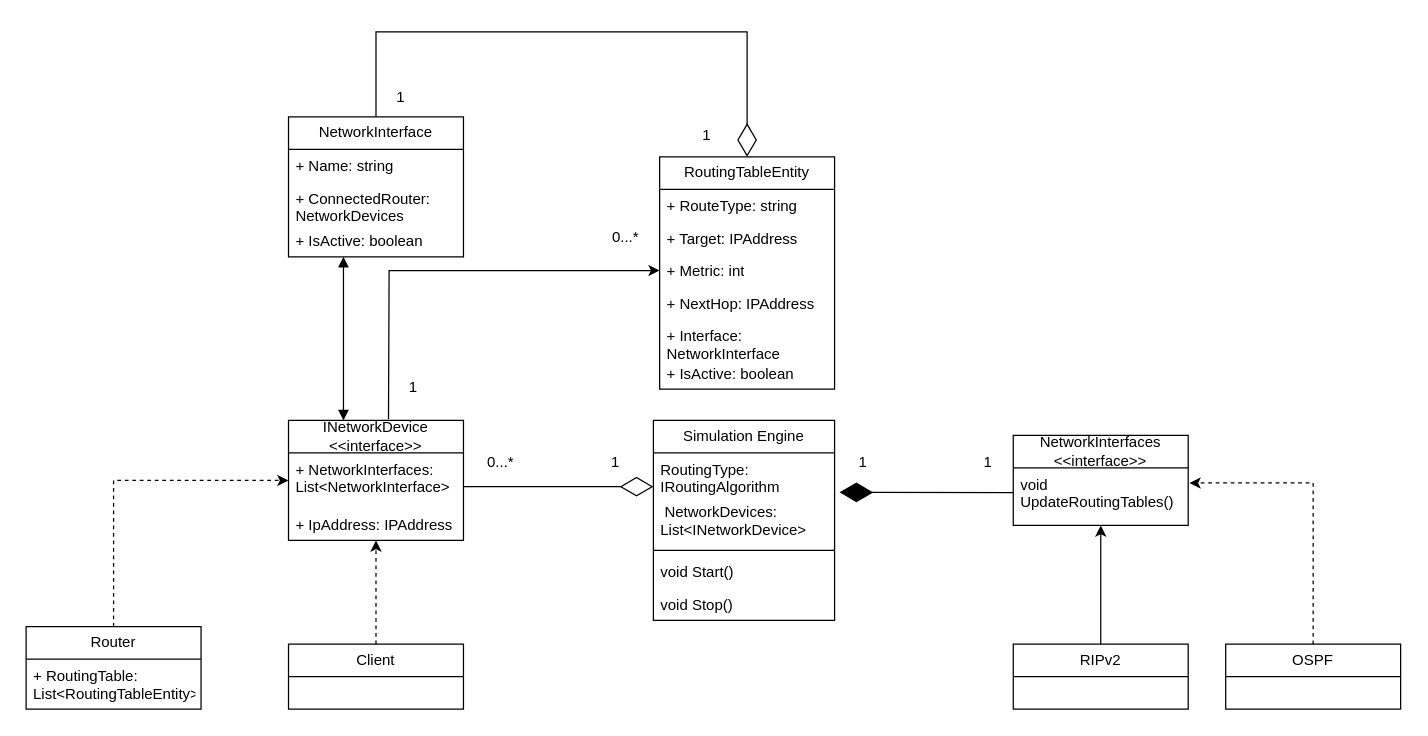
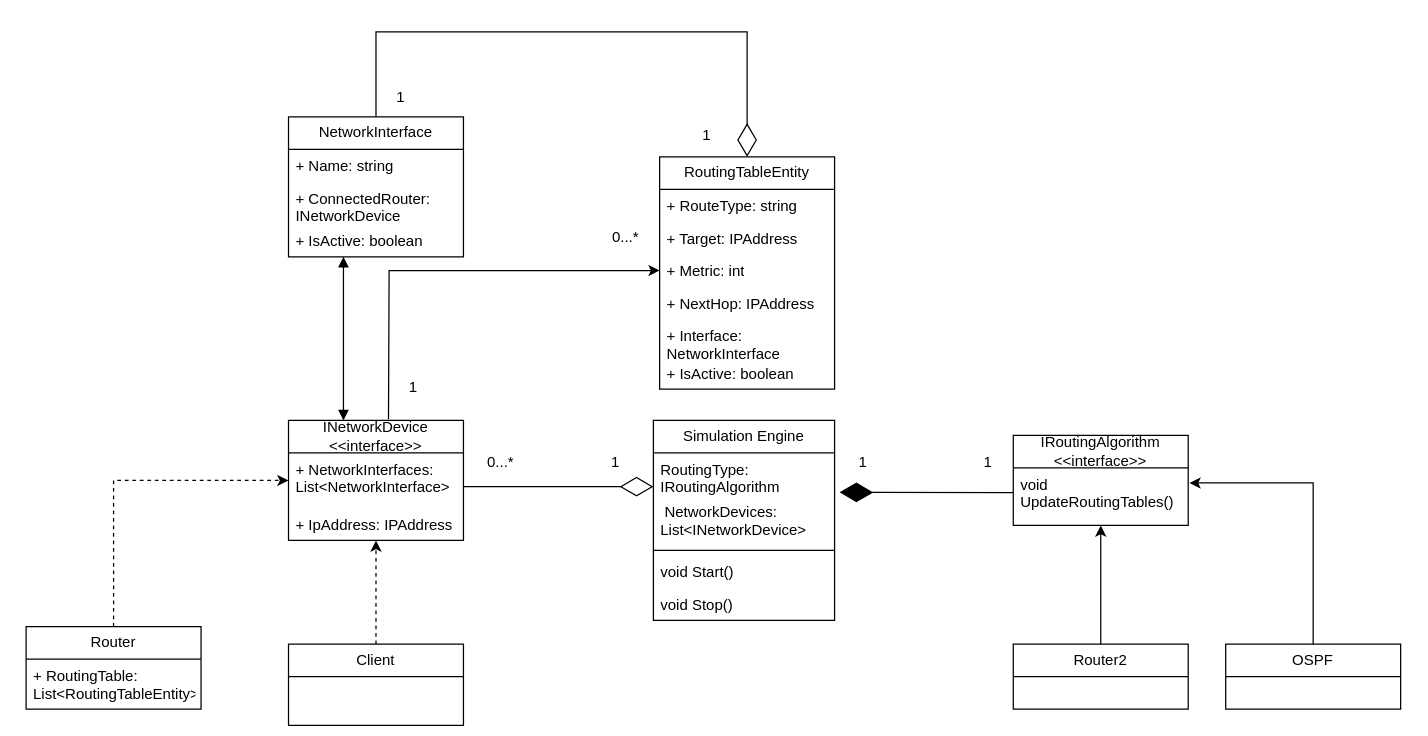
  <mxCell id="0" />
  <mxCell id="1" parent="0" />
  <mxCell id="2" value="Simulation Engine" style="swimlane;fontStyle=0;childLayout=stackLayout;horizontal=1;startSize=26;fillColor=none;horizontalStack=0;resizeParent=1;resizeParentMax=0;resizeLast=0;collapsible=1;marginBottom=0;whiteSpace=wrap;html=1;" vertex="1" parent="1"><mxGeometry x="522" y="331" width="145" height="160" as="geometry" /></mxCell>
  <mxCell id="3" value="RoutingType: IRoutingAlgorithm" style="text;strokeColor=none;fillColor=none;align=left;verticalAlign=top;spacingLeft=4;spacingRight=4;overflow=hidden;rotatable=0;points=[[0,0.5],[1,0.5]];portConstraint=eastwest;whiteSpace=wrap;html=1;" vertex="1" parent="2"><mxGeometry y="26" width="145" height="34" as="geometry" /></mxCell>
  <mxCell id="4" value="&amp;nbsp;NetworkDevices: List&amp;lt;INetworkDevice&amp;gt;" style="text;strokeColor=none;fillColor=none;align=left;verticalAlign=top;spacingLeft=4;spacingRight=4;overflow=hidden;rotatable=0;points=[[0,0.5],[1,0.5]];portConstraint=eastwest;whiteSpace=wrap;html=1;" vertex="1" parent="2"><mxGeometry y="60" width="145" height="40" as="geometry" /></mxCell>
  <mxCell id="5" value="" style="line;strokeWidth=1;fillColor=none;align=left;verticalAlign=middle;spacingTop=-1;spacingLeft=3;spacingRight=3;rotatable=0;labelPosition=right;points=[];portConstraint=eastwest;strokeColor=inherit;" vertex="1" parent="2"><mxGeometry y="100" width="145" height="8" as="geometry" /></mxCell>
  <mxCell id="6" value="void Start()" style="text;strokeColor=none;fillColor=none;align=left;verticalAlign=top;spacingLeft=4;spacingRight=4;overflow=hidden;rotatable=0;points=[[0,0.5],[1,0.5]];portConstraint=eastwest;whiteSpace=wrap;html=1;" vertex="1" parent="2"><mxGeometry y="108" width="145" height="26" as="geometry" /></mxCell>
  <mxCell id="7" value="void Stop()" style="text;strokeColor=none;fillColor=none;align=left;verticalAlign=top;spacingLeft=4;spacingRight=4;overflow=hidden;rotatable=0;points=[[0,0.5],[1,0.5]];portConstraint=eastwest;whiteSpace=wrap;html=1;" vertex="1" parent="2"><mxGeometry y="134" width="145" height="26" as="geometry" /></mxCell>
- <mxCell id="8" style="edgeStyle=orthogonalEdgeStyle;rounded=0;orthogonalLoop=1;jettySize=auto;html=1;exitX=0.5;exitY=0;exitDx=0;exitDy=0;entryX=1.007;entryY=0.261;entryDx=0;entryDy=0;entryPerimeter=0;dashed=1;" edge="1" parent="1" source="9" target="13"><mxGeometry relative="1" as="geometry" /></mxCell>
+ <mxCell id="8" style="edgeStyle=orthogonalEdgeStyle;rounded=0;orthogonalLoop=1;jettySize=auto;html=1;exitX=0.5;exitY=0;exitDx=0;exitDy=0;entryX=1.007;entryY=0.261;entryDx=0;entryDy=0;entryPerimeter=0;" edge="1" parent="1" source="9" target="13"><mxGeometry relative="1" as="geometry" /></mxCell>
  <mxCell id="9" value="OSPF" style="swimlane;fontStyle=0;childLayout=stackLayout;horizontal=1;startSize=26;fillColor=none;horizontalStack=0;resizeParent=1;resizeParentMax=0;resizeLast=0;collapsible=1;marginBottom=0;whiteSpace=wrap;html=1;" vertex="1" parent="1"><mxGeometry x="980" y="510" width="140" height="52" as="geometry" /></mxCell>
  <mxCell id="10" style="edgeStyle=orthogonalEdgeStyle;rounded=0;orthogonalLoop=1;jettySize=auto;html=1;exitX=0.5;exitY=0;exitDx=0;exitDy=0;" edge="1" parent="1" source="11" target="12"><mxGeometry relative="1" as="geometry" /></mxCell>
- <mxCell id="11" value="RIPv2" style="swimlane;fontStyle=0;childLayout=stackLayout;horizontal=1;startSize=26;fillColor=none;horizontalStack=0;resizeParent=1;resizeParentMax=0;resizeLast=0;collapsible=1;marginBottom=0;whiteSpace=wrap;html=1;" vertex="1" parent="1"><mxGeometry x="810" y="510" width="140" height="52" as="geometry" /></mxCell>
- <mxCell id="12" value="NetworkInterfaces&lt;br&gt;&amp;lt;&amp;lt;interface&amp;gt;&amp;gt;" style="swimlane;fontStyle=0;childLayout=stackLayout;horizontal=1;startSize=26;fillColor=none;horizontalStack=0;resizeParent=1;resizeParentMax=0;resizeLast=0;collapsible=1;marginBottom=0;whiteSpace=wrap;html=1;" vertex="1" parent="1"><mxGeometry x="810" y="343" width="140" height="72" as="geometry" /></mxCell>
+ <mxCell id="11" value="Router2" style="swimlane;fontStyle=0;childLayout=stackLayout;horizontal=1;startSize=26;fillColor=none;horizontalStack=0;resizeParent=1;resizeParentMax=0;resizeLast=0;collapsible=1;marginBottom=0;whiteSpace=wrap;html=1;" vertex="1" parent="1"><mxGeometry x="810" y="510" width="140" height="52" as="geometry" /></mxCell>
+ <mxCell id="12" value="IRoutingAlgorithm&lt;br&gt;&amp;lt;&amp;lt;interface&amp;gt;&amp;gt;" style="swimlane;fontStyle=0;childLayout=stackLayout;horizontal=1;startSize=26;fillColor=none;horizontalStack=0;resizeParent=1;resizeParentMax=0;resizeLast=0;collapsible=1;marginBottom=0;whiteSpace=wrap;html=1;" vertex="1" parent="1"><mxGeometry x="810" y="343" width="140" height="72" as="geometry" /></mxCell>
  <mxCell id="13" value="void UpdateRoutingTables()" style="text;strokeColor=none;fillColor=none;align=left;verticalAlign=top;spacingLeft=4;spacingRight=4;overflow=hidden;rotatable=0;points=[[0,0.5],[1,0.5]];portConstraint=eastwest;whiteSpace=wrap;html=1;" vertex="1" parent="12"><mxGeometry y="26" width="140" height="46" as="geometry" /></mxCell>
  <mxCell id="14" value="" style="endArrow=diamondThin;endFill=1;endSize=24;html=1;rounded=0;exitX=-0.007;exitY=0.324;exitDx=0;exitDy=0;exitPerimeter=0;" edge="1" parent="1"><mxGeometry width="160" relative="1" as="geometry"><mxPoint x="810" y="388.756" as="sourcePoint" /><mxPoint x="670.98" y="388.5" as="targetPoint" /></mxGeometry></mxCell>
  <mxCell id="15" style="edgeStyle=orthogonalEdgeStyle;rounded=0;orthogonalLoop=1;jettySize=auto;html=1;entryX=0;entryY=0.5;entryDx=0;entryDy=0;" edge="1" parent="1" target="30"><mxGeometry relative="1" as="geometry"><mxPoint x="310" y="330" as="sourcePoint" /></mxGeometry></mxCell>
  <mxCell id="16" value="INetworkDevice&lt;br&gt;&amp;lt;&amp;lt;interface&amp;gt;&amp;gt;" style="swimlane;fontStyle=0;childLayout=stackLayout;horizontal=1;startSize=26;fillColor=none;horizontalStack=0;resizeParent=1;resizeParentMax=0;resizeLast=0;collapsible=1;marginBottom=0;whiteSpace=wrap;html=1;" vertex="1" parent="1"><mxGeometry x="230" y="331" width="140" height="96" as="geometry" /></mxCell>
  <mxCell id="17" value="+ NetworkInterfaces: List&amp;lt;NetworkInterface&amp;gt;" style="text;strokeColor=none;fillColor=none;align=left;verticalAlign=top;spacingLeft=4;spacingRight=4;overflow=hidden;rotatable=0;points=[[0,0.5],[1,0.5]];portConstraint=eastwest;whiteSpace=wrap;html=1;" vertex="1" parent="16"><mxGeometry y="26" width="140" height="44" as="geometry" /></mxCell>
  <mxCell id="18" value="+ IpAddress: IPAddress" style="text;strokeColor=none;fillColor=none;align=left;verticalAlign=top;spacingLeft=4;spacingRight=4;overflow=hidden;rotatable=0;points=[[0,0.5],[1,0.5]];portConstraint=eastwest;whiteSpace=wrap;html=1;" vertex="1" parent="16"><mxGeometry y="70" width="140" height="26" as="geometry" /></mxCell>
  <mxCell id="19" style="edgeStyle=orthogonalEdgeStyle;rounded=0;orthogonalLoop=1;jettySize=auto;html=1;exitX=0.5;exitY=0;exitDx=0;exitDy=0;dashed=1;" edge="1" parent="1" source="20" target="17"><mxGeometry relative="1" as="geometry" /></mxCell>
  <mxCell id="20" value="Router" style="swimlane;fontStyle=0;childLayout=stackLayout;horizontal=1;startSize=26;fillColor=none;horizontalStack=0;resizeParent=1;resizeParentMax=0;resizeLast=0;collapsible=1;marginBottom=0;whiteSpace=wrap;html=1;" vertex="1" parent="1"><mxGeometry x="20" y="496" width="140" height="66" as="geometry" /></mxCell>
  <mxCell id="21" value="+ RoutingTable: List&amp;lt;RoutingTableEntity&amp;gt;" style="text;strokeColor=none;fillColor=none;align=left;verticalAlign=top;spacingLeft=4;spacingRight=4;overflow=hidden;rotatable=0;points=[[0,0.5],[1,0.5]];portConstraint=eastwest;whiteSpace=wrap;html=1;" vertex="1" parent="20"><mxGeometry y="26" width="140" height="40" as="geometry" /></mxCell>
  <mxCell id="22" style="edgeStyle=orthogonalEdgeStyle;rounded=0;orthogonalLoop=1;jettySize=auto;html=1;exitX=0.5;exitY=0;exitDx=0;exitDy=0;dashed=1;" edge="1" parent="1" source="23" target="16"><mxGeometry relative="1" as="geometry" /></mxCell>
- <mxCell id="23" value="Client" style="swimlane;fontStyle=0;childLayout=stackLayout;horizontal=1;startSize=26;fillColor=none;horizontalStack=0;resizeParent=1;resizeParentMax=0;resizeLast=0;collapsible=1;marginBottom=0;whiteSpace=wrap;html=1;" vertex="1" parent="1"><mxGeometry x="230" y="510" width="140" height="52" as="geometry" /></mxCell>
+ <mxCell id="23" value="Client" style="swimlane;fontStyle=0;childLayout=stackLayout;horizontal=1;startSize=26;fillColor=none;horizontalStack=0;resizeParent=1;resizeParentMax=0;resizeLast=0;collapsible=1;marginBottom=0;whiteSpace=wrap;html=1;" vertex="1" parent="1"><mxGeometry x="230" y="510" width="140" height="65" as="geometry" /></mxCell>
  <mxCell id="24" value="" style="endArrow=diamondThin;endFill=0;endSize=24;html=1;rounded=0;entryX=0;entryY=0.5;entryDx=0;entryDy=0;" edge="1" parent="1"><mxGeometry width="160" relative="1" as="geometry"><mxPoint x="370" y="384" as="sourcePoint" /><mxPoint x="522" y="384" as="targetPoint" /></mxGeometry></mxCell>
  <mxCell id="25" value="1" style="text;html=1;strokeColor=none;fillColor=none;align=center;verticalAlign=middle;whiteSpace=wrap;rounded=0;" vertex="1" parent="1"><mxGeometry x="462" y="350" width="60" height="30" as="geometry" /></mxCell>
  <mxCell id="26" value="0...*" style="text;html=1;strokeColor=none;fillColor=none;align=center;verticalAlign=middle;whiteSpace=wrap;rounded=0;" vertex="1" parent="1"><mxGeometry x="370" y="350" width="60" height="30" as="geometry" /></mxCell>
  <mxCell id="27" value="RoutingTableEntity" style="swimlane;fontStyle=0;childLayout=stackLayout;horizontal=1;startSize=26;fillColor=none;horizontalStack=0;resizeParent=1;resizeParentMax=0;resizeLast=0;collapsible=1;marginBottom=0;whiteSpace=wrap;html=1;" vertex="1" parent="1"><mxGeometry x="527" y="120" width="140" height="186" as="geometry" /></mxCell>
  <mxCell id="28" value="+ RouteType: string" style="text;strokeColor=none;fillColor=none;align=left;verticalAlign=top;spacingLeft=4;spacingRight=4;overflow=hidden;rotatable=0;points=[[0,0.5],[1,0.5]];portConstraint=eastwest;whiteSpace=wrap;html=1;" vertex="1" parent="27"><mxGeometry y="26" width="140" height="26" as="geometry" /></mxCell>
  <mxCell id="29" value="+ Target: IPAddress" style="text;strokeColor=none;fillColor=none;align=left;verticalAlign=top;spacingLeft=4;spacingRight=4;overflow=hidden;rotatable=0;points=[[0,0.5],[1,0.5]];portConstraint=eastwest;whiteSpace=wrap;html=1;" vertex="1" parent="27"><mxGeometry y="52" width="140" height="26" as="geometry" /></mxCell>
  <mxCell id="30" value="+ Metric: int" style="text;strokeColor=none;fillColor=none;align=left;verticalAlign=top;spacingLeft=4;spacingRight=4;overflow=hidden;rotatable=0;points=[[0,0.5],[1,0.5]];portConstraint=eastwest;whiteSpace=wrap;html=1;" vertex="1" parent="27"><mxGeometry y="78" width="140" height="26" as="geometry" /></mxCell>
  <mxCell id="31" value="+ NextHop: IPAddress" style="text;strokeColor=none;fillColor=none;align=left;verticalAlign=top;spacingLeft=4;spacingRight=4;overflow=hidden;rotatable=0;points=[[0,0.5],[1,0.5]];portConstraint=eastwest;whiteSpace=wrap;html=1;" vertex="1" parent="27"><mxGeometry y="104" width="140" height="26" as="geometry" /></mxCell>
  <mxCell id="32" value="+ Interface: NetworkInterface" style="text;strokeColor=none;fillColor=none;align=left;verticalAlign=top;spacingLeft=4;spacingRight=4;overflow=hidden;rotatable=0;points=[[0,0.5],[1,0.5]];portConstraint=eastwest;whiteSpace=wrap;html=1;" vertex="1" parent="27"><mxGeometry y="130" width="140" height="30" as="geometry" /></mxCell>
  <mxCell id="33" value="+ IsActive: boolean" style="text;strokeColor=none;fillColor=none;align=left;verticalAlign=top;spacingLeft=4;spacingRight=4;overflow=hidden;rotatable=0;points=[[0,0.5],[1,0.5]];portConstraint=eastwest;whiteSpace=wrap;html=1;" vertex="1" parent="27"><mxGeometry y="160" width="140" height="26" as="geometry" /></mxCell>
  <mxCell id="34" value="NetworkInterface" style="swimlane;fontStyle=0;childLayout=stackLayout;horizontal=1;startSize=26;fillColor=none;horizontalStack=0;resizeParent=1;resizeParentMax=0;resizeLast=0;collapsible=1;marginBottom=0;whiteSpace=wrap;html=1;" vertex="1" parent="1"><mxGeometry x="230" y="88" width="140" height="112" as="geometry" /></mxCell>
  <mxCell id="35" value="+ Name: string" style="text;strokeColor=none;fillColor=none;align=left;verticalAlign=top;spacingLeft=4;spacingRight=4;overflow=hidden;rotatable=0;points=[[0,0.5],[1,0.5]];portConstraint=eastwest;whiteSpace=wrap;html=1;" vertex="1" parent="34"><mxGeometry y="26" width="140" height="26" as="geometry" /></mxCell>
- <mxCell id="36" value="+ ConnectedRouter: NetworkDevices" style="text;strokeColor=none;fillColor=none;align=left;verticalAlign=top;spacingLeft=4;spacingRight=4;overflow=hidden;rotatable=0;points=[[0,0.5],[1,0.5]];portConstraint=eastwest;whiteSpace=wrap;html=1;" vertex="1" parent="34"><mxGeometry y="52" width="140" height="34" as="geometry" /></mxCell>
+ <mxCell id="36" value="+ ConnectedRouter: INetworkDevice" style="text;strokeColor=none;fillColor=none;align=left;verticalAlign=top;spacingLeft=4;spacingRight=4;overflow=hidden;rotatable=0;points=[[0,0.5],[1,0.5]];portConstraint=eastwest;whiteSpace=wrap;html=1;" vertex="1" parent="34"><mxGeometry y="52" width="140" height="34" as="geometry" /></mxCell>
  <mxCell id="37" value="+ IsActive: boolean" style="text;strokeColor=none;fillColor=none;align=left;verticalAlign=top;spacingLeft=4;spacingRight=4;overflow=hidden;rotatable=0;points=[[0,0.5],[1,0.5]];portConstraint=eastwest;whiteSpace=wrap;html=1;" vertex="1" parent="34"><mxGeometry y="86" width="140" height="26" as="geometry" /></mxCell>
  <mxCell id="38" value="1" style="text;html=1;strokeColor=none;fillColor=none;align=center;verticalAlign=middle;whiteSpace=wrap;rounded=0;" vertex="1" parent="1"><mxGeometry x="660" y="350" width="60" height="30" as="geometry" /></mxCell>
  <mxCell id="39" value="1" style="text;html=1;strokeColor=none;fillColor=none;align=center;verticalAlign=middle;whiteSpace=wrap;rounded=0;" vertex="1" parent="1"><mxGeometry x="760" y="350" width="60" height="30" as="geometry" /></mxCell>
  <mxCell id="40" value="1" style="text;html=1;strokeColor=none;fillColor=none;align=center;verticalAlign=middle;whiteSpace=wrap;rounded=0;" vertex="1" parent="1"><mxGeometry x="300" y="290" width="60" height="30" as="geometry" /></mxCell>
  <mxCell id="41" value="0...*" style="text;html=1;strokeColor=none;fillColor=none;align=center;verticalAlign=middle;whiteSpace=wrap;rounded=0;" vertex="1" parent="1"><mxGeometry x="470" y="170" width="60" height="30" as="geometry" /></mxCell>
  <mxCell id="42" value="" style="endArrow=block;startArrow=block;endFill=1;startFill=1;html=1;rounded=0;exitX=0.314;exitY=1;exitDx=0;exitDy=0;exitPerimeter=0;entryX=0.314;entryY=0;entryDx=0;entryDy=0;entryPerimeter=0;" edge="1" parent="1" source="37" target="16"><mxGeometry width="160" relative="1" as="geometry"><mxPoint x="480" y="230" as="sourcePoint" /><mxPoint x="640" y="230" as="targetPoint" /></mxGeometry></mxCell>
  <mxCell id="43" value="" style="endArrow=diamondThin;endFill=0;endSize=24;html=1;rounded=0;exitX=0.5;exitY=0;exitDx=0;exitDy=0;entryX=0.5;entryY=0;entryDx=0;entryDy=0;" edge="1" parent="1" source="34" target="27"><mxGeometry width="160" relative="1" as="geometry"><mxPoint x="490" y="100" as="sourcePoint" /><mxPoint x="650" y="100" as="targetPoint" /><Array as="points"><mxPoint x="300" y="20" /><mxPoint x="597" y="20" /></Array></mxGeometry></mxCell>
  <mxCell id="44" value="1" style="text;html=1;strokeColor=none;fillColor=none;align=center;verticalAlign=middle;whiteSpace=wrap;rounded=0;" vertex="1" parent="1"><mxGeometry x="535" y="88" width="60" height="30" as="geometry" /></mxCell>
  <mxCell id="45" value="1" style="text;html=1;strokeColor=none;fillColor=none;align=center;verticalAlign=middle;whiteSpace=wrap;rounded=0;" vertex="1" parent="1"><mxGeometry x="290" y="58" width="60" height="30" as="geometry" /></mxCell>
